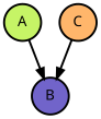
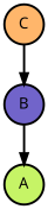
  digraph {
    bgcolor=white
    node [fontname=sans fontsize=14 margin=0 penwidth=2 shape=circle style=filled]
    edge [fontcolor=black penwidth=2]
    n1 [fillcolor="#C6F466" label=A]
    n2 [fillcolor="#7164CA" label=B]
    n3 [fillcolor="#FFB66B" label=C]
-   n1 -> n2
+   n2 -> n1
    n3 -> n2
  }
